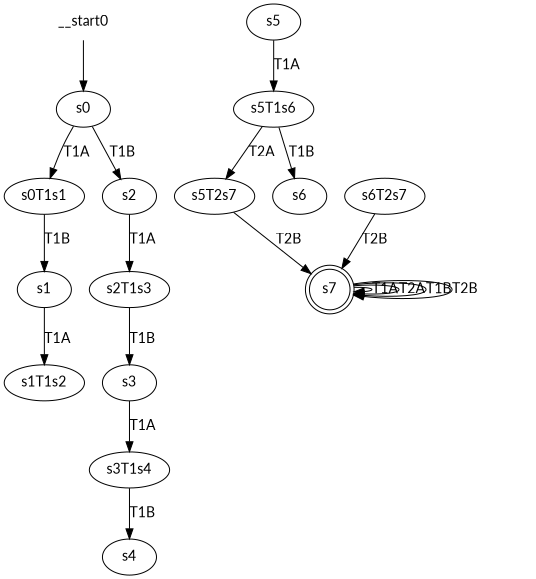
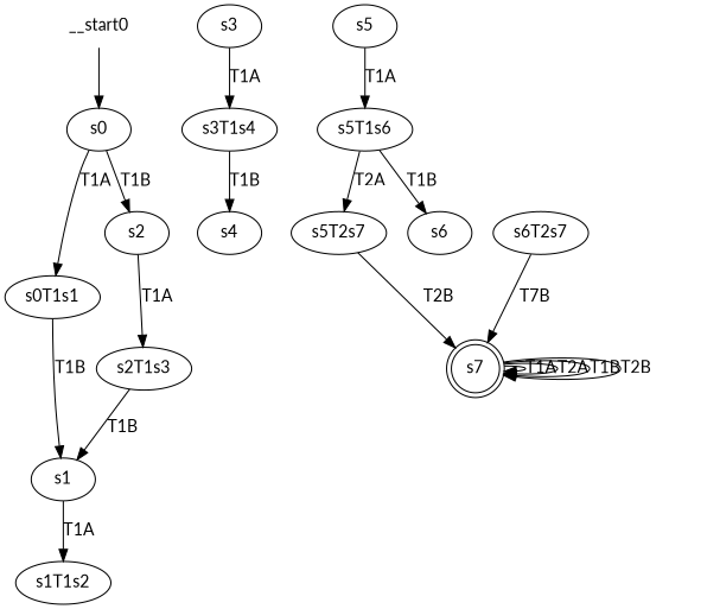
  digraph {
    fontname=Lato
    node [fontname=Lato]
    edge [fontname=Lato]
    n1 [label=s0]
    n2 [label=s0T1s1]
    n3 [label=s2]
    n4 [label=s1]
    n5 [label=s1T1s2]
    n6 [label=s2T1s3]
    n7 [label=s3]
    n8 [label=s3T1s4]
    n9 [label=s4]
    n10 [label=s5]
    n11 [label=s5T1s6]
    n12 [label=s5T2s7]
    n13 [label=s6]
    n14 [label=s7 shape=doublecircle]
    n15 [label=s6T2s7]
    __start0 [shape=none]
    n1 -> n2 [label=T1A]
    n1 -> n3 [label=T1B]
    n2 -> n4 [label=T1B]
    n3 -> n6 [label=T1A]
    n4 -> n5 [label=T1A]
-   n6 -> n7 [label=T1B]
+   n6 -> n4 [label=T1B]
    n7 -> n8 [label=T1A]
    n8 -> n9 [label=T1B]
    n10 -> n11 [label=T1A]
    n11 -> n12 [label=T2A]
    n11 -> n13 [label=T1B]
    n12 -> n14 [label=T2B]
    n14 -> n14 [label=T1A]
    n14 -> n14 [label=T2A]
    n14 -> n14 [label=T1B]
    n14 -> n14 [label=T2B]
-   n15 -> n14 [label=T2B]
+   n15 -> n14 [label=T7B]
    __start0 -> n1
  }
